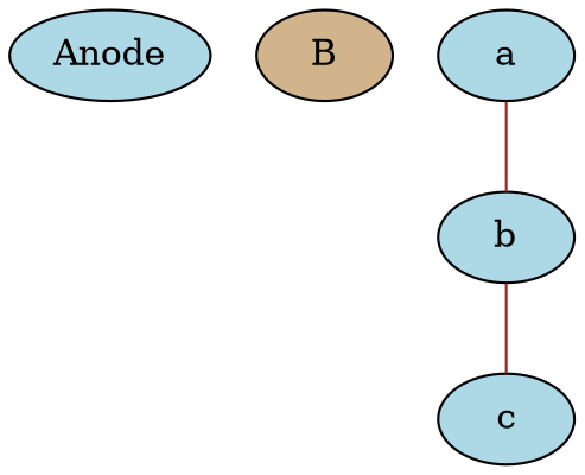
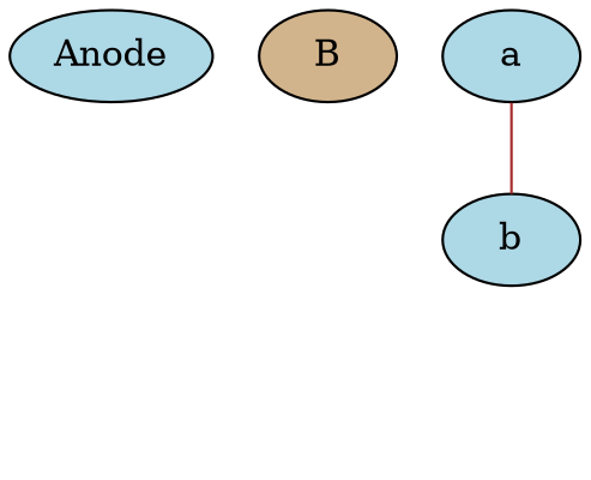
  strict graph {
    node [col=b style=filled fillcolor=lightblue]
    edge [color=brown]
    Anode
    B [fillcolor=tan]
    a
    b
-   c
    a -- b
-   b -- c
  }
